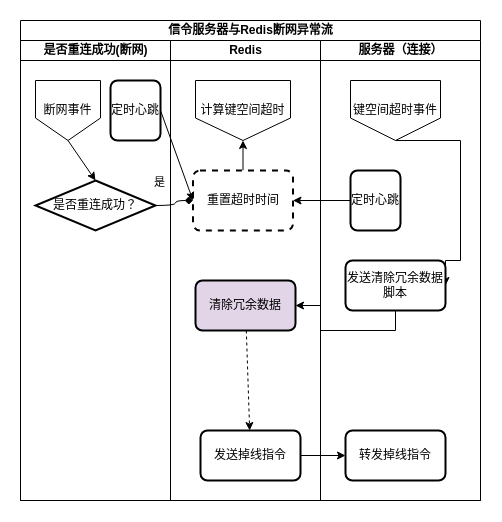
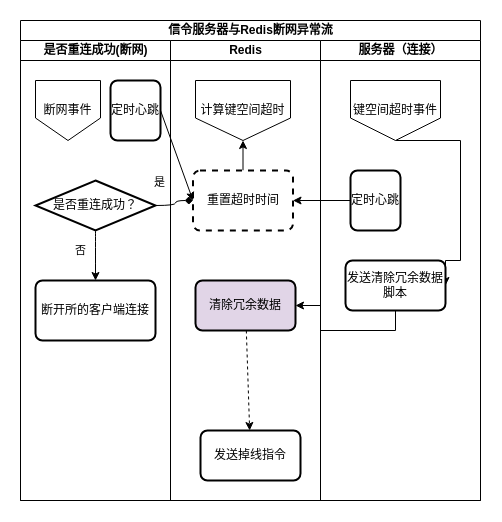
  <mxCell id="0" />
  <mxCell id="1" parent="0" />
  <mxCell id="2" value="信令服务器与Redis断网异常流" style="swimlane;html=1;childLayout=stackLayout;resizeParent=1;resizeParentMax=0;startSize=20;" vertex="1" parent="1"><mxGeometry x="20" y="20" width="460" height="480" as="geometry"><mxRectangle x="180" y="70" width="60" height="20" as="alternateBounds" /></mxGeometry></mxCell>
  <mxCell id="3" value="是否重连成功(断网)" style="swimlane;html=1;startSize=20;" vertex="1" parent="2"><mxGeometry y="20" width="150" height="460" as="geometry"><mxRectangle y="20" width="30" height="460" as="alternateBounds" /></mxGeometry></mxCell>
- <mxCell id="4" style="rounded=0;jumpStyle=none;orthogonalLoop=1;jettySize=auto;html=1;exitX=0.5;exitY=1;exitDx=0;exitDy=0;entryX=0.5;entryY=0;entryDx=0;entryDy=0;entryPerimeter=0;shadow=0;strokeColor=#000000;" edge="1" parent="3" source="5" target="7"><mxGeometry relative="1" as="geometry" /></mxCell>
  <mxCell id="5" value="断网事件" style="shape=offPageConnector;whiteSpace=wrap;html=1;" vertex="1" parent="3"><mxGeometry x="15" y="40" width="65" height="60" as="geometry" /></mxCell>
+ <mxCell id="6" value="否" style="edgeStyle=orthogonalEdgeStyle;rounded=0;jumpStyle=none;orthogonalLoop=1;jettySize=auto;html=1;shadow=0;strokeColor=#000000;entryX=0.5;entryY=0;entryDx=0;entryDy=0;curved=1;" edge="1" parent="3" source="7" target="8"><mxGeometry x="-0.2" y="-15" relative="1" as="geometry"><mxPoint x="70" y="280" as="targetPoint" /><mxPoint as="offset" /></mxGeometry></mxCell>
  <mxCell id="7" value="是否重连成功？" style="strokeWidth=2;html=1;shape=mxgraph.flowchart.decision;whiteSpace=wrap;" vertex="1" parent="3"><mxGeometry x="15" y="140" width="120" height="50" as="geometry" /></mxCell>
+ <mxCell id="8" value="断开所的客户端连接" style="rounded=1;whiteSpace=wrap;html=1;absoluteArcSize=1;arcSize=14;strokeWidth=2;" vertex="1" parent="3"><mxGeometry x="15" y="240" width="120" height="60" as="geometry" /></mxCell>
  <mxCell id="9" value="定时心跳" style="rounded=1;whiteSpace=wrap;html=1;absoluteArcSize=1;arcSize=14;strokeWidth=2;" vertex="1" parent="3"><mxGeometry x="90" y="40" width="50" height="60" as="geometry" /></mxCell>
  <mxCell id="10" value="Redis" style="swimlane;html=1;startSize=20;" vertex="1" parent="2"><mxGeometry x="150" y="20" width="150" height="460" as="geometry" /></mxCell>
  <mxCell id="11" value="计算键空间超时" style="shape=offPageConnector;whiteSpace=wrap;html=1;" vertex="1" parent="10"><mxGeometry x="25" y="40" width="95" height="60" as="geometry" /></mxCell>
  <mxCell id="12" style="rounded=0;jumpStyle=none;orthogonalLoop=1;jettySize=auto;html=1;exitX=0.5;exitY=0;exitDx=0;exitDy=0;entryX=0.5;entryY=1;entryDx=0;entryDy=0;shadow=0;strokeColor=#000000;" edge="1" parent="10" source="13" target="11"><mxGeometry relative="1" as="geometry" /></mxCell>
  <mxCell id="13" value="重置超时时间" style="rounded=1;whiteSpace=wrap;html=1;absoluteArcSize=1;arcSize=14;strokeWidth=2;dashed=1;" vertex="1" parent="10"><mxGeometry x="22.5" y="130" width="100" height="60" as="geometry" /></mxCell>
  <mxCell id="14" value="" style="edgeStyle=none;rounded=0;jumpStyle=none;orthogonalLoop=1;jettySize=auto;html=1;shadow=0;strokeColor=#000000;dashed=1;" edge="1" parent="10" source="15" target="16"><mxGeometry relative="1" as="geometry" /></mxCell>
  <mxCell id="15" value="清除冗余数据" style="rounded=1;whiteSpace=wrap;html=1;absoluteArcSize=1;arcSize=14;strokeWidth=2;fillColor=#e1d5e7;" vertex="1" parent="10"><mxGeometry x="25" y="240" width="100" height="50" as="geometry" /></mxCell>
  <mxCell id="16" value="发送掉线指令" style="rounded=1;whiteSpace=wrap;html=1;absoluteArcSize=1;arcSize=14;strokeWidth=2;" vertex="1" parent="10"><mxGeometry x="30" y="390" width="100" height="50" as="geometry" /></mxCell>
  <mxCell id="17" value="&lt;br&gt;是" style="edgeStyle=orthogonalEdgeStyle;curved=1;rounded=0;jumpStyle=none;orthogonalLoop=1;jettySize=auto;html=1;exitX=1;exitY=0.5;exitDx=0;exitDy=0;exitPerimeter=0;shadow=0;strokeColor=#000000;endArrow=diamond;" edge="1" parent="2" source="7" target="13"><mxGeometry x="-0.1" y="15" relative="1" as="geometry"><mxPoint x="-15" y="-15" as="offset" /></mxGeometry></mxCell>
  <mxCell id="18" style="rounded=0;jumpStyle=none;orthogonalLoop=1;jettySize=auto;html=1;exitX=1;exitY=0.5;exitDx=0;exitDy=0;entryX=0;entryY=0.5;entryDx=0;entryDy=0;shadow=0;strokeColor=#000000;" edge="1" parent="2" source="9" target="13"><mxGeometry relative="1" as="geometry" /></mxCell>
  <mxCell id="19" style="edgeStyle=orthogonalEdgeStyle;rounded=0;jumpStyle=none;orthogonalLoop=1;jettySize=auto;html=1;exitX=0.5;exitY=1;exitDx=0;exitDy=0;entryX=1;entryY=0.5;entryDx=0;entryDy=0;shadow=0;strokeColor=#000000;" edge="1" parent="2" source="24" target="15"><mxGeometry relative="1" as="geometry" /></mxCell>
- <mxCell id="20" value="" style="edgeStyle=none;rounded=0;jumpStyle=none;orthogonalLoop=1;jettySize=auto;html=1;shadow=0;strokeColor=#000000;" edge="1" parent="2" source="16" target="25"><mxGeometry relative="1" as="geometry" /></mxCell>
  <mxCell id="21" value="服务器（连接）" style="swimlane;html=1;startSize=20;" vertex="1" parent="2"><mxGeometry x="300" y="20" width="160" height="460" as="geometry" /></mxCell>
  <mxCell id="22" style="rounded=0;jumpStyle=none;orthogonalLoop=1;jettySize=auto;html=1;exitX=0.5;exitY=1;exitDx=0;exitDy=0;entryX=1;entryY=0.5;entryDx=0;entryDy=0;shadow=0;strokeColor=#000000;edgeStyle=orthogonalEdgeStyle;" edge="1" parent="21" source="23" target="24"><mxGeometry relative="1" as="geometry"><Array as="points"><mxPoint x="140" y="100" /><mxPoint x="140" y="220" /><mxPoint x="125" y="220" /></Array></mxGeometry></mxCell>
  <mxCell id="23" value="键空间超时事件" style="shape=offPageConnector;whiteSpace=wrap;html=1;" vertex="1" parent="21"><mxGeometry x="30" y="40" width="90" height="60" as="geometry" /></mxCell>
  <mxCell id="24" value="发送清除冗余数据脚本" style="rounded=1;whiteSpace=wrap;html=1;absoluteArcSize=1;arcSize=14;strokeWidth=2;" vertex="1" parent="21"><mxGeometry x="25" y="220" width="100" height="50" as="geometry" /></mxCell>
- <mxCell id="25" value="转发掉线指令" style="rounded=1;whiteSpace=wrap;html=1;absoluteArcSize=1;arcSize=14;strokeWidth=2;" vertex="1" parent="21"><mxGeometry x="25" y="390" width="100" height="50" as="geometry" /></mxCell>
  <mxCell id="26" value="定时心跳" style="rounded=1;whiteSpace=wrap;html=1;absoluteArcSize=1;arcSize=14;strokeWidth=2;" vertex="1" parent="21"><mxGeometry x="30" y="130" width="50" height="60" as="geometry" /></mxCell>
  <mxCell id="27" style="edgeStyle=none;rounded=0;jumpStyle=none;orthogonalLoop=1;jettySize=auto;html=1;exitX=0;exitY=0.5;exitDx=0;exitDy=0;entryX=1;entryY=0.5;entryDx=0;entryDy=0;shadow=0;strokeColor=#000000;" edge="1" parent="2" source="26" target="13"><mxGeometry relative="1" as="geometry" /></mxCell>
